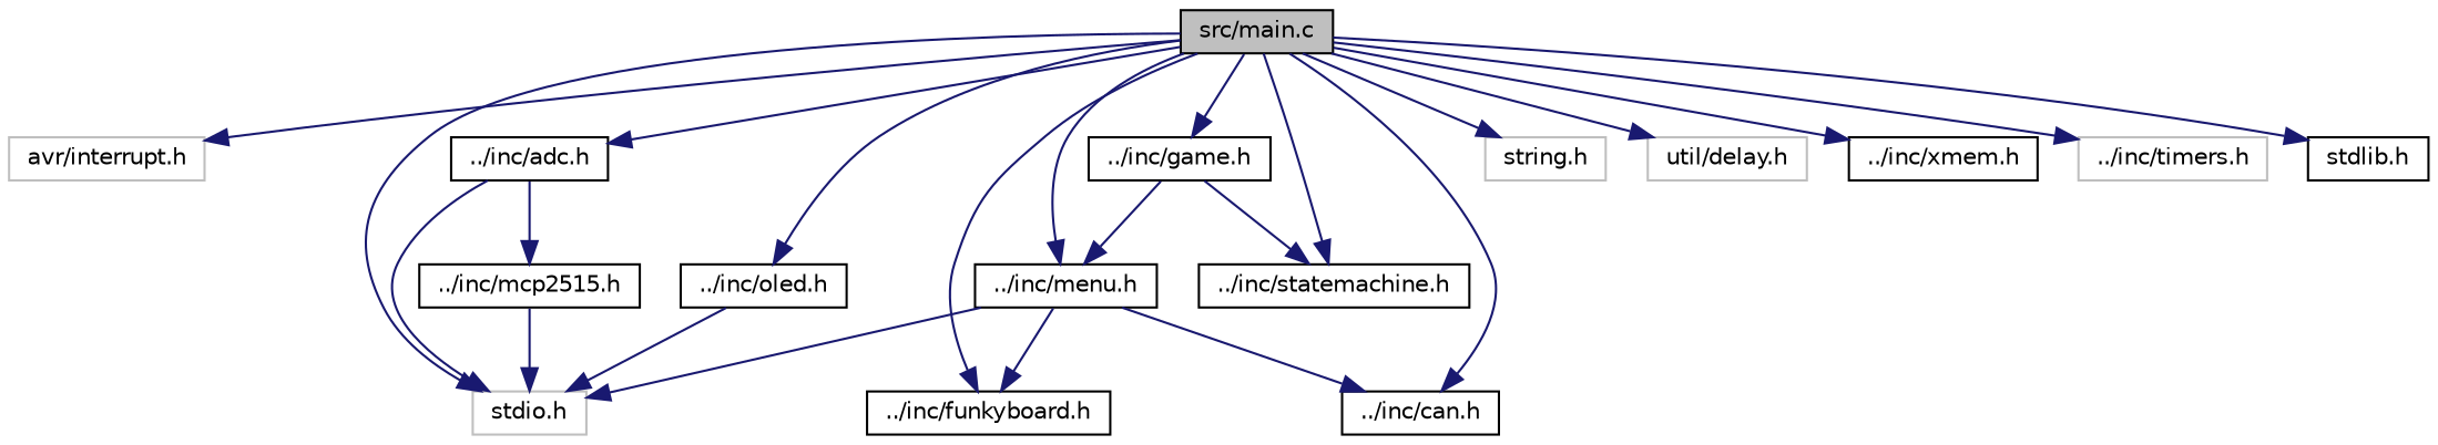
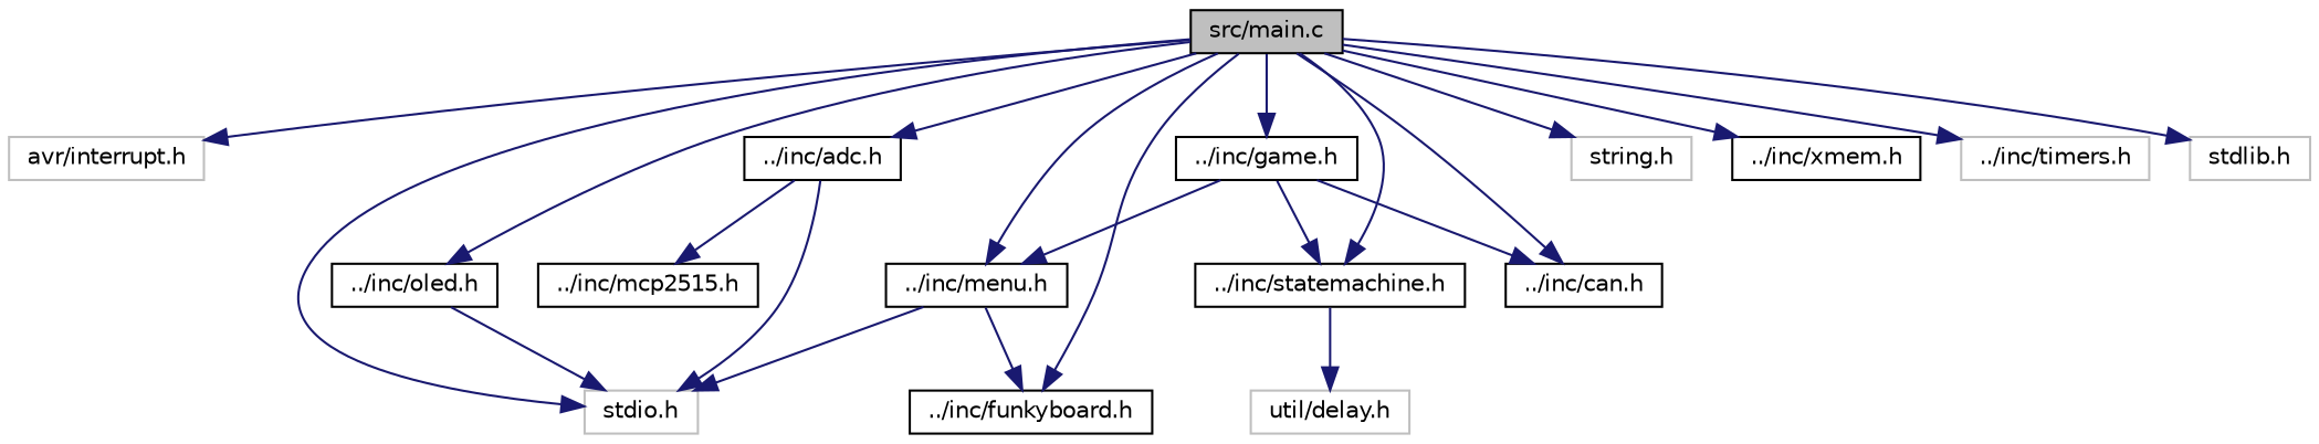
  digraph {
    node [color=black fillcolor=white fontname=Helvetica fontsize=10 shape=record style=filled]
    edge [color=midnightblue fontname=Helvetica fontsize=10 labelfontname=Helvetica labelfontsize=10 style=solid]
    n1 [fillcolor=grey75 fontcolor=black height=0.2 label="src/main.c" width=0.4]
    n2 [color=grey75 height=0.2 label="avr/interrupt.h" width=0.4]
    n3 [color=grey75 height=0.2 label="stdio.h" width=0.4]
    n4 [color=grey75 height=0.2 label="string.h" width=0.4]
    n5 [color=grey75 height=0.2 label="util/delay.h" width=0.4]
    n6 [height=0.2 label="../inc/xmem.h" width=0.4]
    n7 [height=0.2 label="../inc/adc.h" width=0.4]
    n8 [height=0.2 label="../inc/funkyboard.h" width=0.4]
    n9 [height=0.2 label="../inc/oled.h" width=0.4]
    n10 [height=0.2 label="../inc/menu.h" width=0.4]
    n11 [color=grey75 height=0.2 label="../inc/timers.h" width=0.4]
    n12 [height=0.2 label="../inc/statemachine.h" width=0.4]
    n13 [height=0.2 label="../inc/can.h" width=0.4]
    n14 [height=0.2 label="../inc/game.h" width=0.4]
-   n15 [height=0.2 label="stdlib.h" width=0.4]
+   n15 [color=grey75 height=0.2 label="stdlib.h" width=0.4]
    n16 [height=0.2 label="../inc/mcp2515.h" width=0.4]
    n1 -> n2
    n1 -> n3
    n1 -> n4
-   n1 -> n5
+   n12 -> n5
    n1 -> n6
    n1 -> n7
    n1 -> n8
    n1 -> n9
    n1 -> n10
    n1 -> n11
    n1 -> n12
    n1 -> n13
    n1 -> n14
    n1 -> n15
    n7 -> n3
    n7 -> n16
    n9 -> n3
    n10 -> n3
    n10 -> n8
    n14 -> n10
    n14 -> n12
-   n10 -> n13
-   n16 -> n3
+   n14 -> n13
  }
